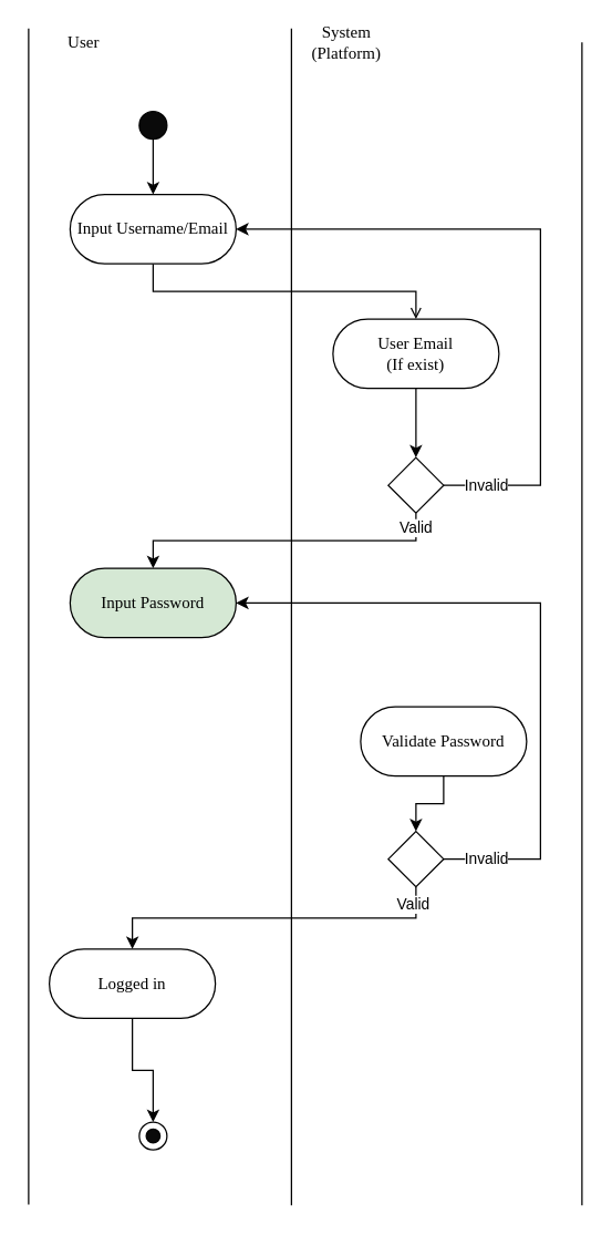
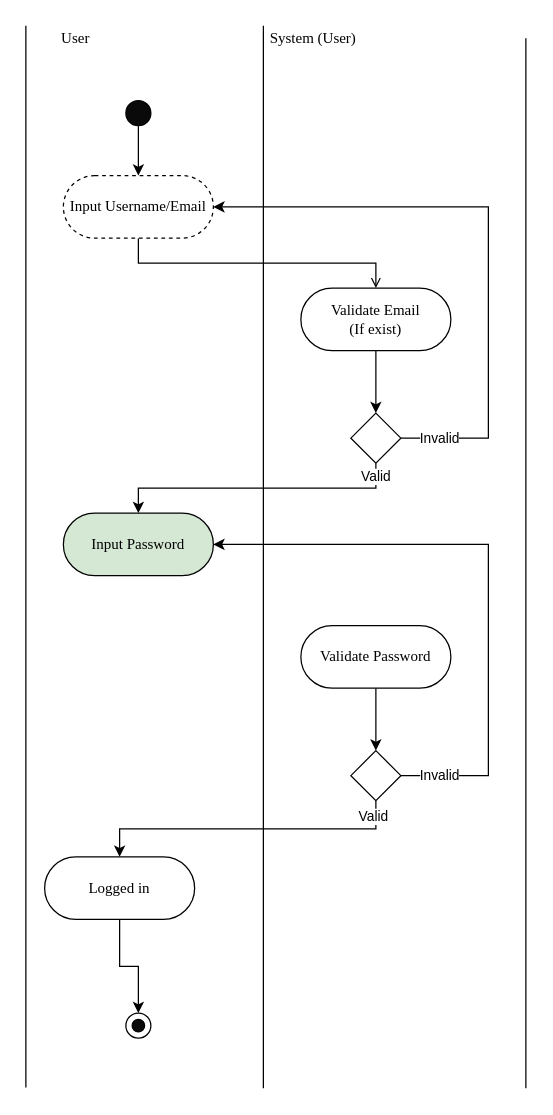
  <mxCell id="0" />
  <mxCell id="1" parent="0" />
  <mxCell id="2" value="User" style="text;html=1;strokeColor=none;fillColor=none;align=center;verticalAlign=middle;whiteSpace=wrap;rounded=0;fontSize=12;fontFamily=Times New Roman;" parent="1" vertex="1"><mxGeometry x="20" y="20" width="80" height="20" as="geometry" /></mxCell>
- <mxCell id="3" value="System (Platform)" style="text;html=1;strokeColor=none;fillColor=none;align=center;verticalAlign=middle;whiteSpace=wrap;rounded=0;fontSize=12;fontFamily=Times New Roman;" parent="1" vertex="1"><mxGeometry x="210" y="20" width="80" height="20" as="geometry" /></mxCell>
+ <mxCell id="3" value="System (User)" style="text;html=1;strokeColor=none;fillColor=none;align=center;verticalAlign=middle;whiteSpace=wrap;rounded=0;fontSize=12;fontFamily=Times New Roman;" parent="1" vertex="1"><mxGeometry x="210" y="20" width="80" height="20" as="geometry" /></mxCell>
  <mxCell id="4" value="" style="endArrow=none;html=1;fontFamily=Times New Roman;fontSize=12;" parent="1" edge="1"><mxGeometry width="50" height="50" relative="1" as="geometry"><mxPoint x="20" y="869.429" as="sourcePoint" /><mxPoint x="20" y="20" as="targetPoint" /></mxGeometry></mxCell>
  <mxCell id="5" value="" style="endArrow=none;html=1;fontFamily=Times New Roman;fontSize=12;" parent="1" edge="1"><mxGeometry width="50" height="50" relative="1" as="geometry"><mxPoint x="210" y="870" as="sourcePoint" /><mxPoint x="210" y="20" as="targetPoint" /></mxGeometry></mxCell>
  <mxCell id="6" style="edgeStyle=orthogonalEdgeStyle;rounded=0;orthogonalLoop=1;jettySize=auto;html=1;exitX=0.5;exitY=1;exitDx=0;exitDy=0;endArrow=open;" edge="1" parent="1" source="7" target="12"><mxGeometry relative="1" as="geometry"><mxPoint x="270" y="230" as="targetPoint" /></mxGeometry></mxCell>
- <mxCell id="7" value="Input Username/Email" style="rounded=1;whiteSpace=wrap;html=1;fontFamily=Times New Roman;fontSize=12;arcSize=50;" parent="1" vertex="1"><mxGeometry x="50" y="140" width="120" height="50" as="geometry" /></mxCell>
+ <mxCell id="7" value="Input Username/Email" style="rounded=1;whiteSpace=wrap;html=1;fontFamily=Times New Roman;fontSize=12;arcSize=50;dashed=1;" parent="1" vertex="1"><mxGeometry x="50" y="140" width="120" height="50" as="geometry" /></mxCell>
  <mxCell id="8" style="edgeStyle=orthogonalEdgeStyle;rounded=0;orthogonalLoop=1;jettySize=auto;html=1;exitX=0.5;exitY=1;exitDx=0;exitDy=0;fontFamily=Times New Roman;fontSize=12;" parent="1" source="9" target="7" edge="1"><mxGeometry relative="1" as="geometry" /></mxCell>
  <mxCell id="9" value="" style="ellipse;whiteSpace=wrap;html=1;fontFamily=Times New Roman;fontSize=12;fillColor=#0A0A0A;" parent="1" vertex="1"><mxGeometry x="100" y="80" width="20" height="20" as="geometry" /></mxCell>
  <mxCell id="10" value="" style="endArrow=none;html=1;fontFamily=Times New Roman;fontSize=12;" parent="1" edge="1"><mxGeometry width="50" height="50" relative="1" as="geometry"><mxPoint x="420" y="870" as="sourcePoint" /><mxPoint x="420" y="30" as="targetPoint" /></mxGeometry></mxCell>
  <mxCell id="11" style="edgeStyle=orthogonalEdgeStyle;rounded=0;orthogonalLoop=1;jettySize=auto;html=1;exitX=0.5;exitY=1;exitDx=0;exitDy=0;" edge="1" parent="1" source="12" target="17"><mxGeometry relative="1" as="geometry" /></mxCell>
- <mxCell id="12" value="User Email&lt;br&gt;(If exist)" style="rounded=1;whiteSpace=wrap;html=1;fontFamily=Times New Roman;fontSize=12;arcSize=50;" vertex="1" parent="1"><mxGeometry x="240" y="230" width="120" height="50" as="geometry" /></mxCell>
+ <mxCell id="12" value="Validate Email&lt;br&gt;(If exist)" style="rounded=1;whiteSpace=wrap;html=1;fontFamily=Times New Roman;fontSize=12;arcSize=50;" vertex="1" parent="1"><mxGeometry x="240" y="230" width="120" height="50" as="geometry" /></mxCell>
  <mxCell id="13" style="edgeStyle=orthogonalEdgeStyle;rounded=0;orthogonalLoop=1;jettySize=auto;html=1;exitX=1;exitY=0.5;exitDx=0;exitDy=0;entryX=1;entryY=0.5;entryDx=0;entryDy=0;" edge="1" parent="1" source="17" target="7"><mxGeometry relative="1" as="geometry"><mxPoint x="440" y="190" as="targetPoint" /><Array as="points"><mxPoint x="390" y="350" /><mxPoint x="390" y="165" /></Array></mxGeometry></mxCell>
  <mxCell id="14" value="Invalid" style="edgeLabel;html=1;align=center;verticalAlign=middle;resizable=0;points=[];" vertex="1" connectable="0" parent="13"><mxGeometry x="-0.487" y="-1" relative="1" as="geometry"><mxPoint x="-41" y="51.9" as="offset" /></mxGeometry></mxCell>
  <mxCell id="15" style="edgeStyle=orthogonalEdgeStyle;rounded=0;orthogonalLoop=1;jettySize=auto;html=1;exitX=0.5;exitY=1;exitDx=0;exitDy=0;entryX=0.5;entryY=0;entryDx=0;entryDy=0;" edge="1" parent="1" source="17" target="18"><mxGeometry relative="1" as="geometry"><mxPoint x="110" y="410" as="targetPoint" /></mxGeometry></mxCell>
  <mxCell id="16" value="Valid" style="edgeLabel;html=1;align=center;verticalAlign=middle;resizable=0;points=[];" vertex="1" connectable="0" parent="15"><mxGeometry x="-0.586" y="2" relative="1" as="geometry"><mxPoint x="27.62" y="-12" as="offset" /></mxGeometry></mxCell>
  <mxCell id="17" value="" style="rhombus;whiteSpace=wrap;html=1;" vertex="1" parent="1"><mxGeometry x="280" y="330" width="40" height="40" as="geometry" /></mxCell>
  <mxCell id="18" value="Input Password" style="rounded=1;whiteSpace=wrap;html=1;fontFamily=Times New Roman;fontSize=12;arcSize=50;fillColor=#d5e8d4;" vertex="1" parent="1"><mxGeometry x="50" y="410" width="120" height="50" as="geometry" /></mxCell>
  <mxCell id="19" style="edgeStyle=orthogonalEdgeStyle;rounded=0;orthogonalLoop=1;jettySize=auto;html=1;exitX=0.5;exitY=1;exitDx=0;exitDy=0;" edge="1" parent="1" source="20" target="25"><mxGeometry relative="1" as="geometry" /></mxCell>
- <mxCell id="20" value="Validate Password" style="rounded=1;whiteSpace=wrap;html=1;fontFamily=Times New Roman;fontSize=12;arcSize=50;" vertex="1" parent="1"><mxGeometry x="260" y="510" width="120" height="50" as="geometry" /></mxCell>
+ <mxCell id="20" value="Validate Password" style="rounded=1;whiteSpace=wrap;html=1;fontFamily=Times New Roman;fontSize=12;arcSize=50;" vertex="1" parent="1"><mxGeometry x="240" y="500" width="120" height="50" as="geometry" /></mxCell>
  <mxCell id="21" style="edgeStyle=orthogonalEdgeStyle;rounded=0;orthogonalLoop=1;jettySize=auto;html=1;exitX=1;exitY=0.5;exitDx=0;exitDy=0;entryX=1;entryY=0.5;entryDx=0;entryDy=0;" edge="1" parent="1" source="25" target="18"><mxGeometry relative="1" as="geometry"><mxPoint x="440" y="460" as="targetPoint" /><Array as="points"><mxPoint x="390" y="620" /><mxPoint x="390" y="435" /></Array></mxGeometry></mxCell>
  <mxCell id="22" value="Invalid" style="edgeLabel;html=1;align=center;verticalAlign=middle;resizable=0;points=[];" vertex="1" connectable="0" parent="21"><mxGeometry x="-0.487" y="-1" relative="1" as="geometry"><mxPoint x="-41" y="51.9" as="offset" /></mxGeometry></mxCell>
  <mxCell id="23" style="edgeStyle=orthogonalEdgeStyle;rounded=0;orthogonalLoop=1;jettySize=auto;html=1;exitX=0.5;exitY=1;exitDx=0;exitDy=0;entryX=0.5;entryY=0;entryDx=0;entryDy=0;" edge="1" parent="1" source="25" target="27"><mxGeometry relative="1" as="geometry"><mxPoint x="110" y="680" as="targetPoint" /></mxGeometry></mxCell>
  <mxCell id="24" value="Valid" style="edgeLabel;html=1;align=center;verticalAlign=middle;resizable=0;points=[];" vertex="1" connectable="0" parent="23"><mxGeometry x="-0.437" relative="1" as="geometry"><mxPoint x="44.76" y="-10" as="offset" /></mxGeometry></mxCell>
  <mxCell id="25" value="" style="rhombus;whiteSpace=wrap;html=1;" vertex="1" parent="1"><mxGeometry x="280" y="600" width="40" height="40" as="geometry" /></mxCell>
  <mxCell id="26" style="edgeStyle=orthogonalEdgeStyle;rounded=0;orthogonalLoop=1;jettySize=auto;html=1;exitX=0.5;exitY=1;exitDx=0;exitDy=0;entryX=0.5;entryY=0;entryDx=0;entryDy=0;" edge="1" parent="1" source="27" target="29"><mxGeometry relative="1" as="geometry" /></mxCell>
  <mxCell id="27" value="Logged in" style="rounded=1;whiteSpace=wrap;html=1;fontFamily=Times New Roman;fontSize=12;arcSize=50;" vertex="1" parent="1"><mxGeometry x="35" y="685" width="120" height="50" as="geometry" /></mxCell>
  <mxCell id="28" value="" style="group" vertex="1" connectable="0" parent="1"><mxGeometry x="100" y="810" width="20" height="20" as="geometry" /></mxCell>
  <mxCell id="29" value="" style="ellipse;whiteSpace=wrap;html=1;fontFamily=Times New Roman;fontSize=12;fillColor=#FFFFFF;" parent="28" vertex="1"><mxGeometry width="20" height="20" as="geometry" /></mxCell>
  <mxCell id="30" value="" style="ellipse;whiteSpace=wrap;html=1;fontFamily=Times New Roman;fontSize=12;fillColor=#0A0A0A;" parent="28" vertex="1"><mxGeometry x="5" y="5" width="10" height="10" as="geometry" /></mxCell>
